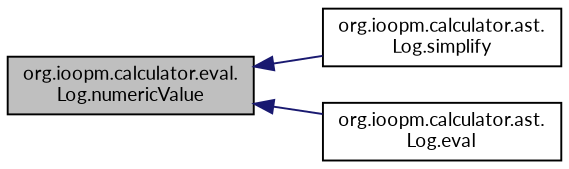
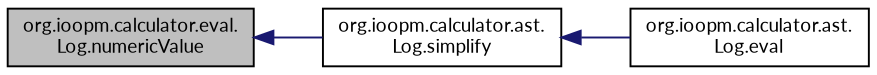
  digraph {
    fontname=Lato
    rankdir=LR
    node [color=black fillcolor=white fontname=Lato fontsize=10 shape=record style=filled]
    edge [color=midnightblue dir=back fontname=Lato fontsize=10 labelfontname=Helvetica labelfontsize=10 style=solid]
    n1 [fillcolor=grey75 fontcolor=black height=0.2 label="org.ioopm.calculator.eval.\lLog.numericValue" width=0.4]
    n2 [height=0.2 label="org.ioopm.calculator.ast.\lLog.simplify" width=0.4]
    n3 [height=0.2 label="org.ioopm.calculator.ast.\lLog.eval" width=0.4]
    n1 -> n2
-   n1 -> n3
+   n2 -> n3
  }
